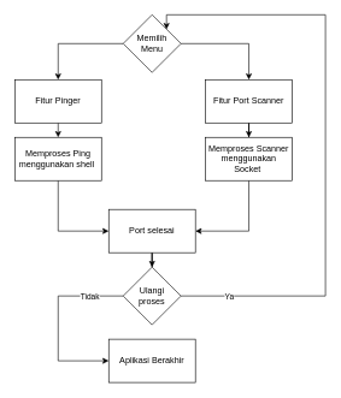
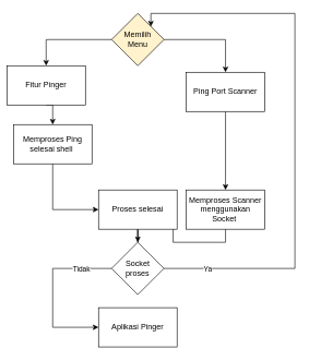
  <mxCell id="0" />
  <mxCell id="1" parent="0" />
  <mxCell id="2" style="edgeStyle=orthogonalEdgeStyle;rounded=0;orthogonalLoop=1;jettySize=auto;html=1;exitX=0;exitY=0.5;exitDx=0;exitDy=0;entryX=0.5;entryY=0;entryDx=0;entryDy=0;" edge="1" parent="1" source="4" target="6"><mxGeometry relative="1" as="geometry" /></mxCell>
  <mxCell id="3" style="edgeStyle=orthogonalEdgeStyle;rounded=0;orthogonalLoop=1;jettySize=auto;html=1;" edge="1" parent="1" source="4" target="8"><mxGeometry relative="1" as="geometry" /></mxCell>
- <mxCell id="4" value="Memilih &lt;br&gt;Menu" style="rhombus;whiteSpace=wrap;html=1;" vertex="1" parent="1"><mxGeometry x="170" y="20" width="80" height="80" as="geometry" /></mxCell>
+ <mxCell id="4" value="Memilih &lt;br&gt;Menu" style="rhombus;whiteSpace=wrap;html=1;fillColor=#fff2cc;" vertex="1" parent="1"><mxGeometry x="170" y="20" width="80" height="80" as="geometry" /></mxCell>
  <mxCell id="5" style="edgeStyle=orthogonalEdgeStyle;rounded=0;orthogonalLoop=1;jettySize=auto;html=1;exitX=0.5;exitY=1;exitDx=0;exitDy=0;entryX=0.5;entryY=0;entryDx=0;entryDy=0;" edge="1" parent="1" source="6" target="10"><mxGeometry relative="1" as="geometry" /></mxCell>
- <mxCell id="6" value="Fitur Pinger" style="rounded=0;whiteSpace=wrap;html=1;" vertex="1" parent="1"><mxGeometry x="20" y="110" width="120" height="60" as="geometry" /></mxCell>
+ <mxCell id="6" value="Fitur Pinger" style="rounded=0;whiteSpace=wrap;html=1;" vertex="1" parent="1"><mxGeometry x="10" y="100" width="120" height="60" as="geometry" /></mxCell>
  <mxCell id="7" style="edgeStyle=orthogonalEdgeStyle;rounded=0;orthogonalLoop=1;jettySize=auto;html=1;exitX=0.5;exitY=1;exitDx=0;exitDy=0;" edge="1" parent="1" source="8" target="12"><mxGeometry relative="1" as="geometry" /></mxCell>
- <mxCell id="8" value="Fitur Port Scanner" style="rounded=0;whiteSpace=wrap;html=1;" vertex="1" parent="1"><mxGeometry x="284" y="110" width="120" height="60" as="geometry" /></mxCell>
+ <mxCell id="8" value="Ping Port Scanner" style="rounded=0;whiteSpace=wrap;html=1;" vertex="1" parent="1"><mxGeometry x="284" y="110" width="120" height="60" as="geometry" /></mxCell>
  <mxCell id="9" style="edgeStyle=orthogonalEdgeStyle;rounded=0;orthogonalLoop=1;jettySize=auto;html=1;exitX=0.5;exitY=1;exitDx=0;exitDy=0;entryX=0;entryY=0.5;entryDx=0;entryDy=0;" edge="1" parent="1" source="10" target="14"><mxGeometry relative="1" as="geometry" /></mxCell>
- <mxCell id="10" value="Memproses Ping menggunakan shell&amp;nbsp;" style="rounded=0;whiteSpace=wrap;html=1;" vertex="1" parent="1"><mxGeometry x="20" y="190" width="120" height="60" as="geometry" /></mxCell>
+ <mxCell id="10" value="Memproses Ping selesai shell&amp;nbsp;" style="rounded=0;whiteSpace=wrap;html=1;" vertex="1" parent="1"><mxGeometry x="20" y="190" width="120" height="60" as="geometry" /></mxCell>
  <mxCell id="11" style="edgeStyle=orthogonalEdgeStyle;rounded=0;orthogonalLoop=1;jettySize=auto;html=1;exitX=0.5;exitY=1;exitDx=0;exitDy=0;entryX=1;entryY=0.5;entryDx=0;entryDy=0;" edge="1" parent="1" source="12" target="14"><mxGeometry relative="1" as="geometry" /></mxCell>
- <mxCell id="12" value="Memproses Scanner menggunakan Socket&amp;nbsp;" style="rounded=0;whiteSpace=wrap;html=1;" vertex="1" parent="1"><mxGeometry x="284" y="190" width="120" height="60" as="geometry" /></mxCell>
+ <mxCell id="12" value="Memproses Scanner menggunakan Socket&amp;nbsp;" style="rounded=0;whiteSpace=wrap;html=1;" vertex="1" parent="1"><mxGeometry x="284" y="290" width="120" height="60" as="geometry" /></mxCell>
  <mxCell id="13" style="edgeStyle=orthogonalEdgeStyle;rounded=0;orthogonalLoop=1;jettySize=auto;html=1;exitX=0.5;exitY=1;exitDx=0;exitDy=0;" edge="1" parent="1" source="14" target="19"><mxGeometry relative="1" as="geometry" /></mxCell>
- <mxCell id="14" value="Port selesai" style="rounded=0;whiteSpace=wrap;html=1;" vertex="1" parent="1"><mxGeometry x="150" y="290" width="120" height="60" as="geometry" /></mxCell>
+ <mxCell id="14" value="Proses selesai" style="rounded=0;whiteSpace=wrap;html=1;" vertex="1" parent="1"><mxGeometry x="150" y="290" width="120" height="60" as="geometry" /></mxCell>
  <mxCell id="15" style="edgeStyle=orthogonalEdgeStyle;rounded=0;orthogonalLoop=1;jettySize=auto;html=1;exitX=0;exitY=0.5;exitDx=0;exitDy=0;" edge="1" parent="1" source="19" target="20"><mxGeometry relative="1" as="geometry"><Array as="points"><mxPoint x="80" y="410" /><mxPoint x="80" y="500" /></Array></mxGeometry></mxCell>
  <mxCell id="16" value="Tidak" style="edgeLabel;html=1;align=center;verticalAlign=middle;resizable=0;points=[];" vertex="1" connectable="0" parent="15"><mxGeometry x="-0.627" relative="1" as="geometry"><mxPoint as="offset" /></mxGeometry></mxCell>
  <mxCell id="17" style="edgeStyle=orthogonalEdgeStyle;rounded=0;orthogonalLoop=1;jettySize=auto;html=1;exitX=1;exitY=0.5;exitDx=0;exitDy=0;entryX=1;entryY=0;entryDx=0;entryDy=0;" edge="1" parent="1" source="19" target="4"><mxGeometry relative="1" as="geometry"><mxPoint x="410" y="0" as="targetPoint" /><Array as="points"><mxPoint x="450" y="410" /><mxPoint x="450" y="20" /><mxPoint x="230" y="20" /></Array></mxGeometry></mxCell>
  <mxCell id="18" value="Ya" style="edgeLabel;html=1;align=center;verticalAlign=middle;resizable=0;points=[];" vertex="1" connectable="0" parent="17"><mxGeometry x="-0.842" y="-1" relative="1" as="geometry"><mxPoint as="offset" /></mxGeometry></mxCell>
- <mxCell id="19" value="Ulangi &lt;br&gt;proses" style="rhombus;whiteSpace=wrap;html=1;" vertex="1" parent="1"><mxGeometry x="170" y="370" width="80" height="80" as="geometry" /></mxCell>
- <mxCell id="20" value="Aplikasi Berakhir" style="rounded=0;whiteSpace=wrap;html=1;" vertex="1" parent="1"><mxGeometry x="150" y="470" width="120" height="60" as="geometry" /></mxCell>
+ <mxCell id="19" value="Socket &lt;br&gt;proses" style="rhombus;whiteSpace=wrap;html=1;" vertex="1" parent="1"><mxGeometry x="170" y="370" width="80" height="80" as="geometry" /></mxCell>
+ <mxCell id="20" value="Aplikasi Pinger" style="rounded=0;whiteSpace=wrap;html=1;" vertex="1" parent="1"><mxGeometry x="150" y="470" width="120" height="60" as="geometry" /></mxCell>
